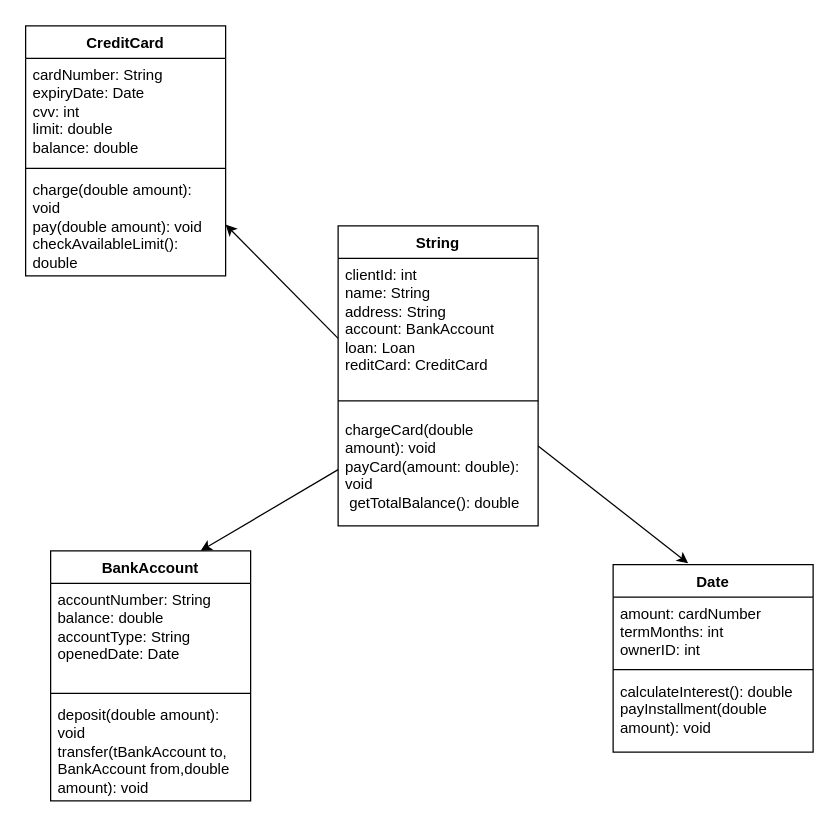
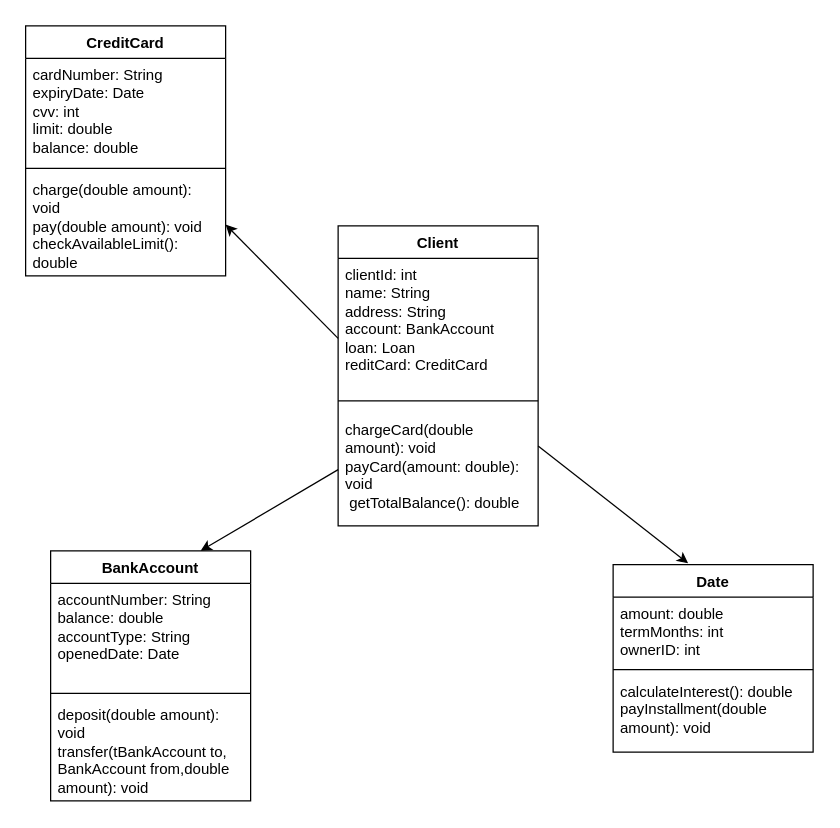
  <mxCell id="0" />
  <mxCell id="1" parent="0" />
- <mxCell id="2" value="String" style="swimlane;fontStyle=1;align=center;verticalAlign=top;childLayout=stackLayout;horizontal=1;startSize=26;horizontalStack=0;resizeParent=1;resizeParentMax=0;resizeLast=0;collapsible=1;marginBottom=0;whiteSpace=wrap;html=1;" vertex="1" parent="1"><mxGeometry x="270" y="180" width="160" height="240" as="geometry" /></mxCell>
+ <mxCell id="2" value="Client" style="swimlane;fontStyle=1;align=center;verticalAlign=top;childLayout=stackLayout;horizontal=1;startSize=26;horizontalStack=0;resizeParent=1;resizeParentMax=0;resizeLast=0;collapsible=1;marginBottom=0;whiteSpace=wrap;html=1;" vertex="1" parent="1"><mxGeometry x="270" y="180" width="160" height="240" as="geometry" /></mxCell>
  <mxCell id="3" value="clientId: int&lt;div&gt;name: String&amp;nbsp;&lt;/div&gt;&lt;div&gt;address: String&lt;/div&gt;&lt;div&gt;account: BankAccount&lt;/div&gt;&lt;div&gt;loan: Loan&lt;/div&gt;&lt;div&gt;reditCard: CreditCard&lt;/div&gt;" style="text;strokeColor=none;fillColor=none;align=left;verticalAlign=top;spacingLeft=4;spacingRight=4;overflow=hidden;rotatable=0;points=[[0,0.5],[1,0.5]];portConstraint=eastwest;whiteSpace=wrap;html=1;" vertex="1" parent="2"><mxGeometry y="26" width="160" height="104" as="geometry" /></mxCell>
  <mxCell id="4" value="" style="line;strokeWidth=1;fillColor=none;align=left;verticalAlign=middle;spacingTop=-1;spacingLeft=3;spacingRight=3;rotatable=0;labelPosition=right;points=[];portConstraint=eastwest;strokeColor=inherit;" vertex="1" parent="2"><mxGeometry y="130" width="160" height="20" as="geometry" /></mxCell>
  <mxCell id="5" value="chargeCard(double amount): void&amp;nbsp;&lt;div&gt;payCard(amount: double): void&amp;nbsp;&amp;nbsp;&lt;/div&gt;&lt;div&gt;&amp;nbsp;getTotalBalance(): double&amp;nbsp; &amp;nbsp;&lt;/div&gt;" style="text;strokeColor=none;fillColor=none;align=left;verticalAlign=top;spacingLeft=4;spacingRight=4;overflow=hidden;rotatable=0;points=[[0,0.5],[1,0.5]];portConstraint=eastwest;whiteSpace=wrap;html=1;" vertex="1" parent="2"><mxGeometry y="150" width="160" height="90" as="geometry" /></mxCell>
  <mxCell id="6" value="BankAccount" style="swimlane;fontStyle=1;align=center;verticalAlign=top;childLayout=stackLayout;horizontal=1;startSize=26;horizontalStack=0;resizeParent=1;resizeParentMax=0;resizeLast=0;collapsible=1;marginBottom=0;whiteSpace=wrap;html=1;" vertex="1" parent="1"><mxGeometry x="40" y="440" width="160" height="200" as="geometry" /></mxCell>
  <mxCell id="7" value="accountNumber: String&lt;div&gt;balance: double&lt;/div&gt;&lt;div&gt;accountType: String&lt;/div&gt;&lt;div&gt;openedDate: Date&lt;/div&gt;" style="text;strokeColor=none;fillColor=none;align=left;verticalAlign=top;spacingLeft=4;spacingRight=4;overflow=hidden;rotatable=0;points=[[0,0.5],[1,0.5]];portConstraint=eastwest;whiteSpace=wrap;html=1;" vertex="1" parent="6"><mxGeometry y="26" width="160" height="84" as="geometry" /></mxCell>
  <mxCell id="8" value="" style="line;strokeWidth=1;fillColor=none;align=left;verticalAlign=middle;spacingTop=-1;spacingLeft=3;spacingRight=3;rotatable=0;labelPosition=right;points=[];portConstraint=eastwest;strokeColor=inherit;" vertex="1" parent="6"><mxGeometry y="110" width="160" height="8" as="geometry" /></mxCell>
  <mxCell id="9" value="deposit(double amount): void&lt;div&gt;transfer(tBankAccount to, BankAccount from,double amount): void&lt;/div&gt;" style="text;strokeColor=none;fillColor=none;align=left;verticalAlign=top;spacingLeft=4;spacingRight=4;overflow=hidden;rotatable=0;points=[[0,0.5],[1,0.5]];portConstraint=eastwest;whiteSpace=wrap;html=1;" vertex="1" parent="6"><mxGeometry y="118" width="160" height="82" as="geometry" /></mxCell>
  <mxCell id="10" value="CreditCard" style="swimlane;fontStyle=1;align=center;verticalAlign=top;childLayout=stackLayout;horizontal=1;startSize=26;horizontalStack=0;resizeParent=1;resizeParentMax=0;resizeLast=0;collapsible=1;marginBottom=0;whiteSpace=wrap;html=1;" vertex="1" parent="1"><mxGeometry x="20" y="20" width="160" height="200" as="geometry" /></mxCell>
  <mxCell id="11" value="cardNumber: String&lt;div&gt;expiryDate: Date&lt;/div&gt;&lt;div&gt;cvv: int&lt;/div&gt;&lt;div&gt;limit: double&lt;/div&gt;&lt;div&gt;balance: double&lt;/div&gt;" style="text;strokeColor=none;fillColor=none;align=left;verticalAlign=top;spacingLeft=4;spacingRight=4;overflow=hidden;rotatable=0;points=[[0,0.5],[1,0.5]];portConstraint=eastwest;whiteSpace=wrap;html=1;" vertex="1" parent="10"><mxGeometry y="26" width="160" height="84" as="geometry" /></mxCell>
  <mxCell id="12" value="" style="line;strokeWidth=1;fillColor=none;align=left;verticalAlign=middle;spacingTop=-1;spacingLeft=3;spacingRight=3;rotatable=0;labelPosition=right;points=[];portConstraint=eastwest;strokeColor=inherit;" vertex="1" parent="10"><mxGeometry y="110" width="160" height="8" as="geometry" /></mxCell>
  <mxCell id="13" value="charge(double amount): void&lt;div&gt;pay(double amount): void&lt;/div&gt;&lt;div&gt;checkAvailableLimit(): double&lt;/div&gt;" style="text;strokeColor=none;fillColor=none;align=left;verticalAlign=top;spacingLeft=4;spacingRight=4;overflow=hidden;rotatable=0;points=[[0,0.5],[1,0.5]];portConstraint=eastwest;whiteSpace=wrap;html=1;" vertex="1" parent="10"><mxGeometry y="118" width="160" height="82" as="geometry" /></mxCell>
  <mxCell id="14" value="Date" style="swimlane;fontStyle=1;align=center;verticalAlign=top;childLayout=stackLayout;horizontal=1;startSize=26;horizontalStack=0;resizeParent=1;resizeParentMax=0;resizeLast=0;collapsible=1;marginBottom=0;whiteSpace=wrap;html=1;" vertex="1" parent="1"><mxGeometry x="490" y="451" width="160" height="150" as="geometry" /></mxCell>
- <mxCell id="15" value="amount: cardNumber&lt;div&gt;termMonths: int&lt;/div&gt;&lt;div&gt;ownerID: int&lt;/div&gt;" style="text;strokeColor=none;fillColor=none;align=left;verticalAlign=top;spacingLeft=4;spacingRight=4;overflow=hidden;rotatable=0;points=[[0,0.5],[1,0.5]];portConstraint=eastwest;whiteSpace=wrap;html=1;" vertex="1" parent="14"><mxGeometry y="26" width="160" height="54" as="geometry" /></mxCell>
+ <mxCell id="15" value="amount: double&lt;div&gt;termMonths: int&lt;/div&gt;&lt;div&gt;ownerID: int&lt;/div&gt;" style="text;strokeColor=none;fillColor=none;align=left;verticalAlign=top;spacingLeft=4;spacingRight=4;overflow=hidden;rotatable=0;points=[[0,0.5],[1,0.5]];portConstraint=eastwest;whiteSpace=wrap;html=1;" vertex="1" parent="14"><mxGeometry y="26" width="160" height="54" as="geometry" /></mxCell>
  <mxCell id="16" value="" style="line;strokeWidth=1;fillColor=none;align=left;verticalAlign=middle;spacingTop=-1;spacingLeft=3;spacingRight=3;rotatable=0;labelPosition=right;points=[];portConstraint=eastwest;strokeColor=inherit;" vertex="1" parent="14"><mxGeometry y="80" width="160" height="8" as="geometry" /></mxCell>
  <mxCell id="17" value="calculateInterest(): double&lt;div&gt;payInstallment(double amount): void&lt;/div&gt;" style="text;strokeColor=none;fillColor=none;align=left;verticalAlign=top;spacingLeft=4;spacingRight=4;overflow=hidden;rotatable=0;points=[[0,0.5],[1,0.5]];portConstraint=eastwest;whiteSpace=wrap;html=1;" vertex="1" parent="14"><mxGeometry y="88" width="160" height="62" as="geometry" /></mxCell>
  <mxCell id="18" value="" style="endArrow=classic;html=1;rounded=0;entryX=1;entryY=0.5;entryDx=0;entryDy=0;exitX=0;exitY=0.615;exitDx=0;exitDy=0;exitPerimeter=0;" edge="1" parent="1" source="3" target="13"><mxGeometry width="50" height="50" relative="1" as="geometry"><mxPoint x="190" y="330" as="sourcePoint" /><mxPoint x="240" y="280" as="targetPoint" /></mxGeometry></mxCell>
  <mxCell id="19" value="" style="endArrow=classic;html=1;rounded=0;entryX=0.75;entryY=0;entryDx=0;entryDy=0;exitX=0;exitY=0.5;exitDx=0;exitDy=0;" edge="1" parent="1" source="5" target="6"><mxGeometry width="50" height="50" relative="1" as="geometry"><mxPoint x="260" y="380" as="sourcePoint" /><mxPoint x="240" y="330" as="targetPoint" /></mxGeometry></mxCell>
  <mxCell id="20" value="" style="endArrow=classic;html=1;rounded=0;exitX=1;exitY=0.289;exitDx=0;exitDy=0;exitPerimeter=0;" edge="1" parent="1" source="5"><mxGeometry width="50" height="50" relative="1" as="geometry"><mxPoint x="370" y="520" as="sourcePoint" /><mxPoint x="550" y="450" as="targetPoint" /></mxGeometry></mxCell>
